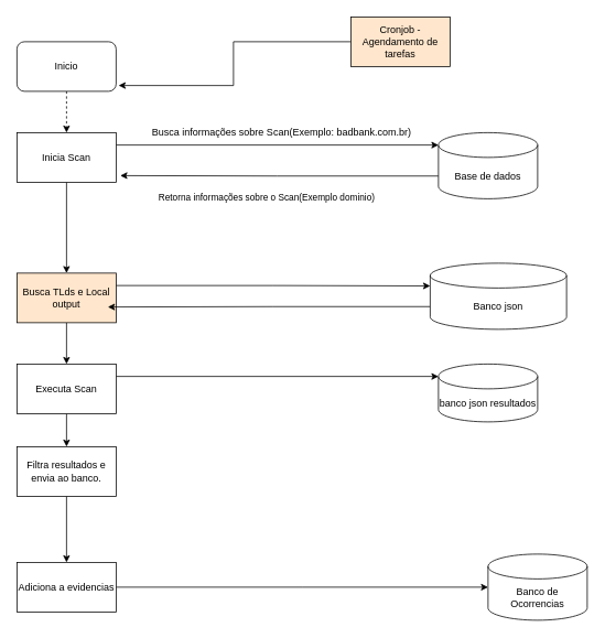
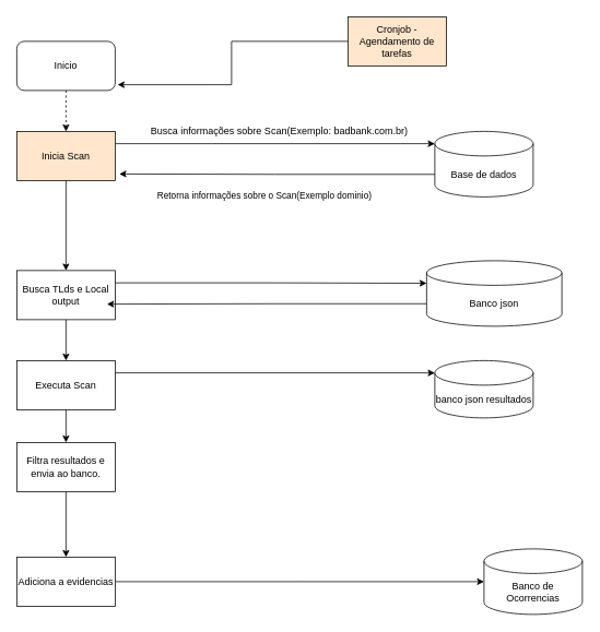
  <mxCell id="0" />
  <mxCell id="1" parent="0" />
  <mxCell id="2" style="edgeStyle=orthogonalEdgeStyle;rounded=0;orthogonalLoop=1;jettySize=auto;html=1;exitX=1;exitY=0.25;exitDx=0;exitDy=0;entryX=0;entryY=0;entryDx=0;entryDy=15;entryPerimeter=0;" edge="1" parent="1" source="4" target="7"><mxGeometry relative="1" as="geometry" /></mxCell>
  <mxCell id="3" style="edgeStyle=orthogonalEdgeStyle;rounded=0;orthogonalLoop=1;jettySize=auto;html=1;exitX=0.5;exitY=1;exitDx=0;exitDy=0;" edge="1" parent="1" source="4" target="11"><mxGeometry relative="1" as="geometry" /></mxCell>
- <mxCell id="4" value="Inicia Scan" style="rounded=0;whiteSpace=wrap;html=1;" vertex="1" parent="1"><mxGeometry x="20" y="160" width="120" height="60" as="geometry" /></mxCell>
+ <mxCell id="4" value="Inicia Scan" style="rounded=0;whiteSpace=wrap;html=1;fillColor=#ffe6cc;" vertex="1" parent="1"><mxGeometry x="20" y="160" width="120" height="60" as="geometry" /></mxCell>
  <mxCell id="5" style="edgeStyle=orthogonalEdgeStyle;rounded=0;orthogonalLoop=1;jettySize=auto;html=1;exitX=0;exitY=0;exitDx=0;exitDy=52.5;exitPerimeter=0;entryX=1.042;entryY=0.867;entryDx=0;entryDy=0;entryPerimeter=0;" edge="1" parent="1" source="7" target="4"><mxGeometry relative="1" as="geometry" /></mxCell>
  <mxCell id="6" value="Retorna informações sobre o Scan(Exemplo dominio)" style="edgeLabel;html=1;align=center;verticalAlign=middle;resizable=0;points=[];" vertex="1" connectable="0" parent="5"><mxGeometry x="0.313" y="4" relative="1" as="geometry"><mxPoint x="44" y="21" as="offset" /></mxGeometry></mxCell>
  <mxCell id="7" value="Base de dados" style="shape=cylinder3;whiteSpace=wrap;html=1;boundedLbl=1;backgroundOutline=1;size=15;" vertex="1" parent="1"><mxGeometry x="530" y="160" width="120" height="80" as="geometry" /></mxCell>
  <mxCell id="8" value="Busca informações sobre Scan(Exemplo: badbank.com.br)" style="text;html=1;align=center;verticalAlign=middle;resizable=0;points=[];autosize=1;strokeColor=none;fillColor=none;" vertex="1" parent="1"><mxGeometry x="175" y="150" width="330" height="20" as="geometry" /></mxCell>
  <mxCell id="9" style="edgeStyle=orthogonalEdgeStyle;rounded=0;orthogonalLoop=1;jettySize=auto;html=1;exitX=1;exitY=0.25;exitDx=0;exitDy=0;entryX=0;entryY=0;entryDx=0;entryDy=27.5;entryPerimeter=0;" edge="1" parent="1" source="11" target="13"><mxGeometry relative="1" as="geometry" /></mxCell>
  <mxCell id="10" style="edgeStyle=orthogonalEdgeStyle;rounded=0;orthogonalLoop=1;jettySize=auto;html=1;exitX=0.5;exitY=1;exitDx=0;exitDy=0;entryX=0.5;entryY=0;entryDx=0;entryDy=0;" edge="1" parent="1" source="11" target="16"><mxGeometry relative="1" as="geometry" /></mxCell>
- <mxCell id="11" value="Busca TLds e Local output" style="rounded=0;whiteSpace=wrap;html=1;fillColor=#ffe6cc;" vertex="1" parent="1"><mxGeometry x="20" y="330" width="120" height="60" as="geometry" /></mxCell>
+ <mxCell id="11" value="Busca TLds e Local output" style="rounded=0;whiteSpace=wrap;html=1;" vertex="1" parent="1"><mxGeometry x="20" y="330" width="120" height="60" as="geometry" /></mxCell>
  <mxCell id="12" style="edgeStyle=orthogonalEdgeStyle;rounded=0;orthogonalLoop=1;jettySize=auto;html=1;exitX=0;exitY=0;exitDx=0;exitDy=52.5;exitPerimeter=0;entryX=0.917;entryY=0.683;entryDx=0;entryDy=0;entryPerimeter=0;" edge="1" parent="1" source="13" target="11"><mxGeometry relative="1" as="geometry" /></mxCell>
  <mxCell id="13" value="Banco json" style="shape=cylinder3;whiteSpace=wrap;html=1;boundedLbl=1;backgroundOutline=1;size=15;" vertex="1" parent="1"><mxGeometry x="520" y="318" width="165" height="80" as="geometry" /></mxCell>
  <mxCell id="14" style="edgeStyle=orthogonalEdgeStyle;rounded=0;orthogonalLoop=1;jettySize=auto;html=1;exitX=1;exitY=0.25;exitDx=0;exitDy=0;entryX=0;entryY=0;entryDx=0;entryDy=15;entryPerimeter=0;" edge="1" parent="1" source="16" target="19"><mxGeometry relative="1" as="geometry" /></mxCell>
  <mxCell id="15" style="edgeStyle=orthogonalEdgeStyle;rounded=0;orthogonalLoop=1;jettySize=auto;html=1;exitX=0.5;exitY=1;exitDx=0;exitDy=0;entryX=0.5;entryY=0;entryDx=0;entryDy=0;" edge="1" parent="1" source="16" target="18"><mxGeometry relative="1" as="geometry" /></mxCell>
  <mxCell id="16" value="Executa Scan" style="rounded=0;whiteSpace=wrap;html=1;" vertex="1" parent="1"><mxGeometry x="20" y="440" width="120" height="60" as="geometry" /></mxCell>
  <mxCell id="17" value="" style="edgeStyle=orthogonalEdgeStyle;rounded=0;orthogonalLoop=1;jettySize=auto;html=1;" edge="1" parent="1" source="18" target="22"><mxGeometry relative="1" as="geometry" /></mxCell>
  <mxCell id="18" value="Filtra resultados e envia ao banco." style="rounded=0;whiteSpace=wrap;html=1;" vertex="1" parent="1"><mxGeometry x="20" y="540" width="120" height="60" as="geometry" /></mxCell>
  <mxCell id="19" value="banco json resultados" style="shape=cylinder3;whiteSpace=wrap;html=1;boundedLbl=1;backgroundOutline=1;size=15;" vertex="1" parent="1"><mxGeometry x="530" y="440" width="120" height="70" as="geometry" /></mxCell>
  <mxCell id="20" value="Banco de Ocorrencias" style="shape=cylinder3;whiteSpace=wrap;html=1;boundedLbl=1;backgroundOutline=1;size=15;" vertex="1" parent="1"><mxGeometry x="590" y="670" width="120" height="80" as="geometry" /></mxCell>
  <mxCell id="21" style="edgeStyle=orthogonalEdgeStyle;rounded=0;orthogonalLoop=1;jettySize=auto;html=1;" edge="1" parent="1" source="22"><mxGeometry relative="1" as="geometry"><mxPoint x="590" y="710" as="targetPoint" /></mxGeometry></mxCell>
  <mxCell id="22" value="Adiciona a evidencias" style="whiteSpace=wrap;html=1;rounded=0;" vertex="1" parent="1"><mxGeometry x="20" y="680" width="120" height="60" as="geometry" /></mxCell>
  <mxCell id="23" style="edgeStyle=orthogonalEdgeStyle;rounded=0;orthogonalLoop=1;jettySize=auto;html=1;entryX=0.5;entryY=0;entryDx=0;entryDy=0;dashed=1;" edge="1" parent="1" source="24" target="4"><mxGeometry relative="1" as="geometry" /></mxCell>
  <mxCell id="24" value="Inicio" style="rounded=1;whiteSpace=wrap;html=1;" vertex="1" parent="1"><mxGeometry x="20" y="50" width="120" height="60" as="geometry" /></mxCell>
  <mxCell id="25" style="edgeStyle=orthogonalEdgeStyle;rounded=0;orthogonalLoop=1;jettySize=auto;html=1;exitX=0;exitY=0.5;exitDx=0;exitDy=0;entryX=1.025;entryY=0.883;entryDx=0;entryDy=0;entryPerimeter=0;" edge="1" parent="1" source="26" target="24"><mxGeometry relative="1" as="geometry" /></mxCell>
  <mxCell id="26" value="Cronjob - Agendamento de tarefas" style="rounded=0;whiteSpace=wrap;html=1;fillColor=#ffe6cc;" vertex="1" parent="1"><mxGeometry x="424" y="20" width="120" height="60" as="geometry" /></mxCell>
